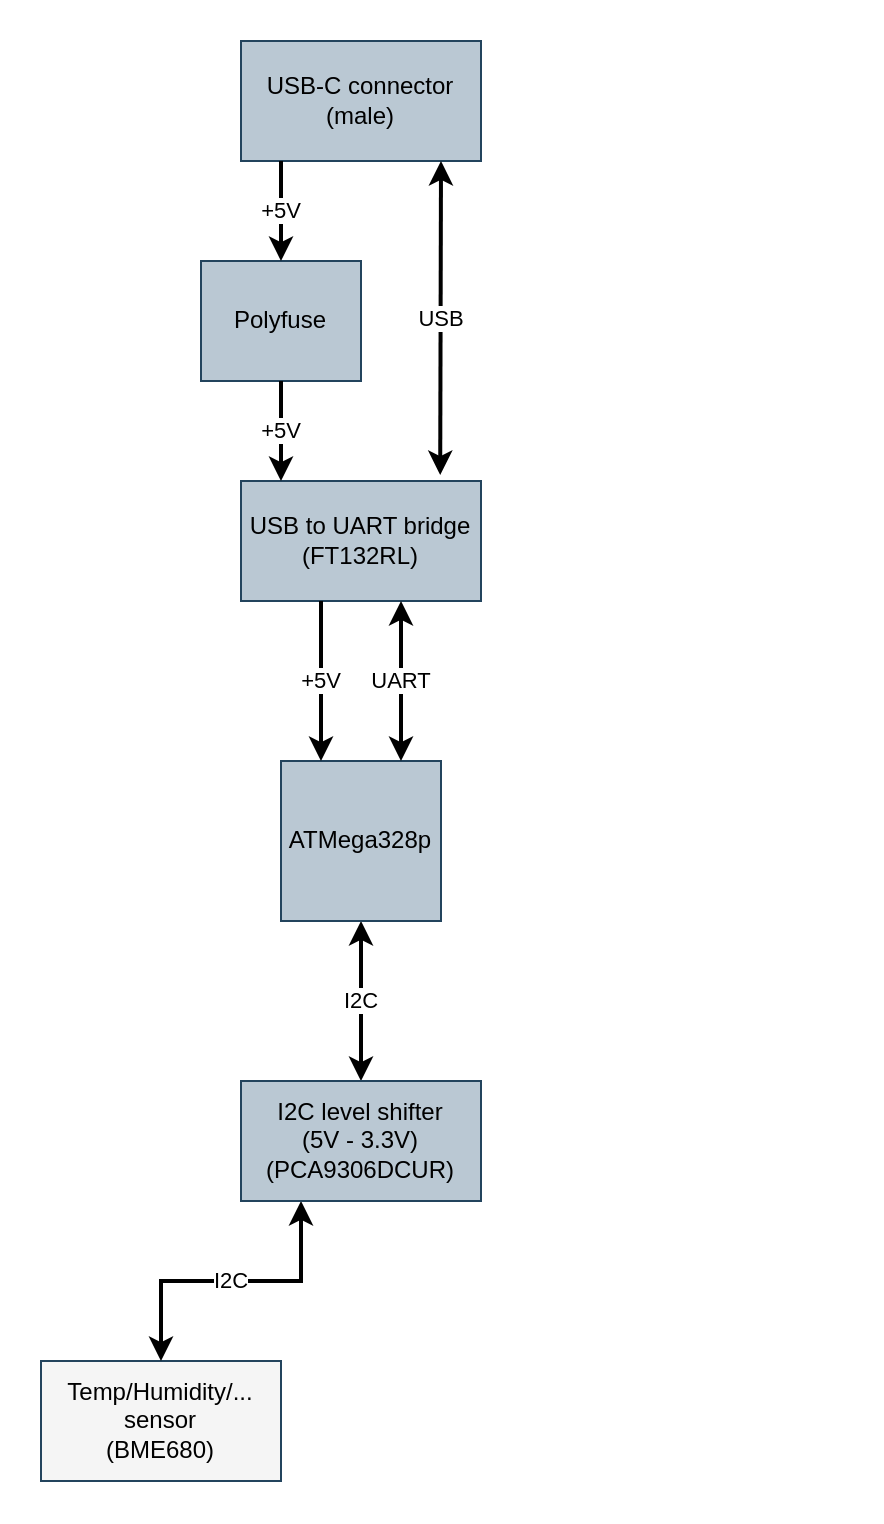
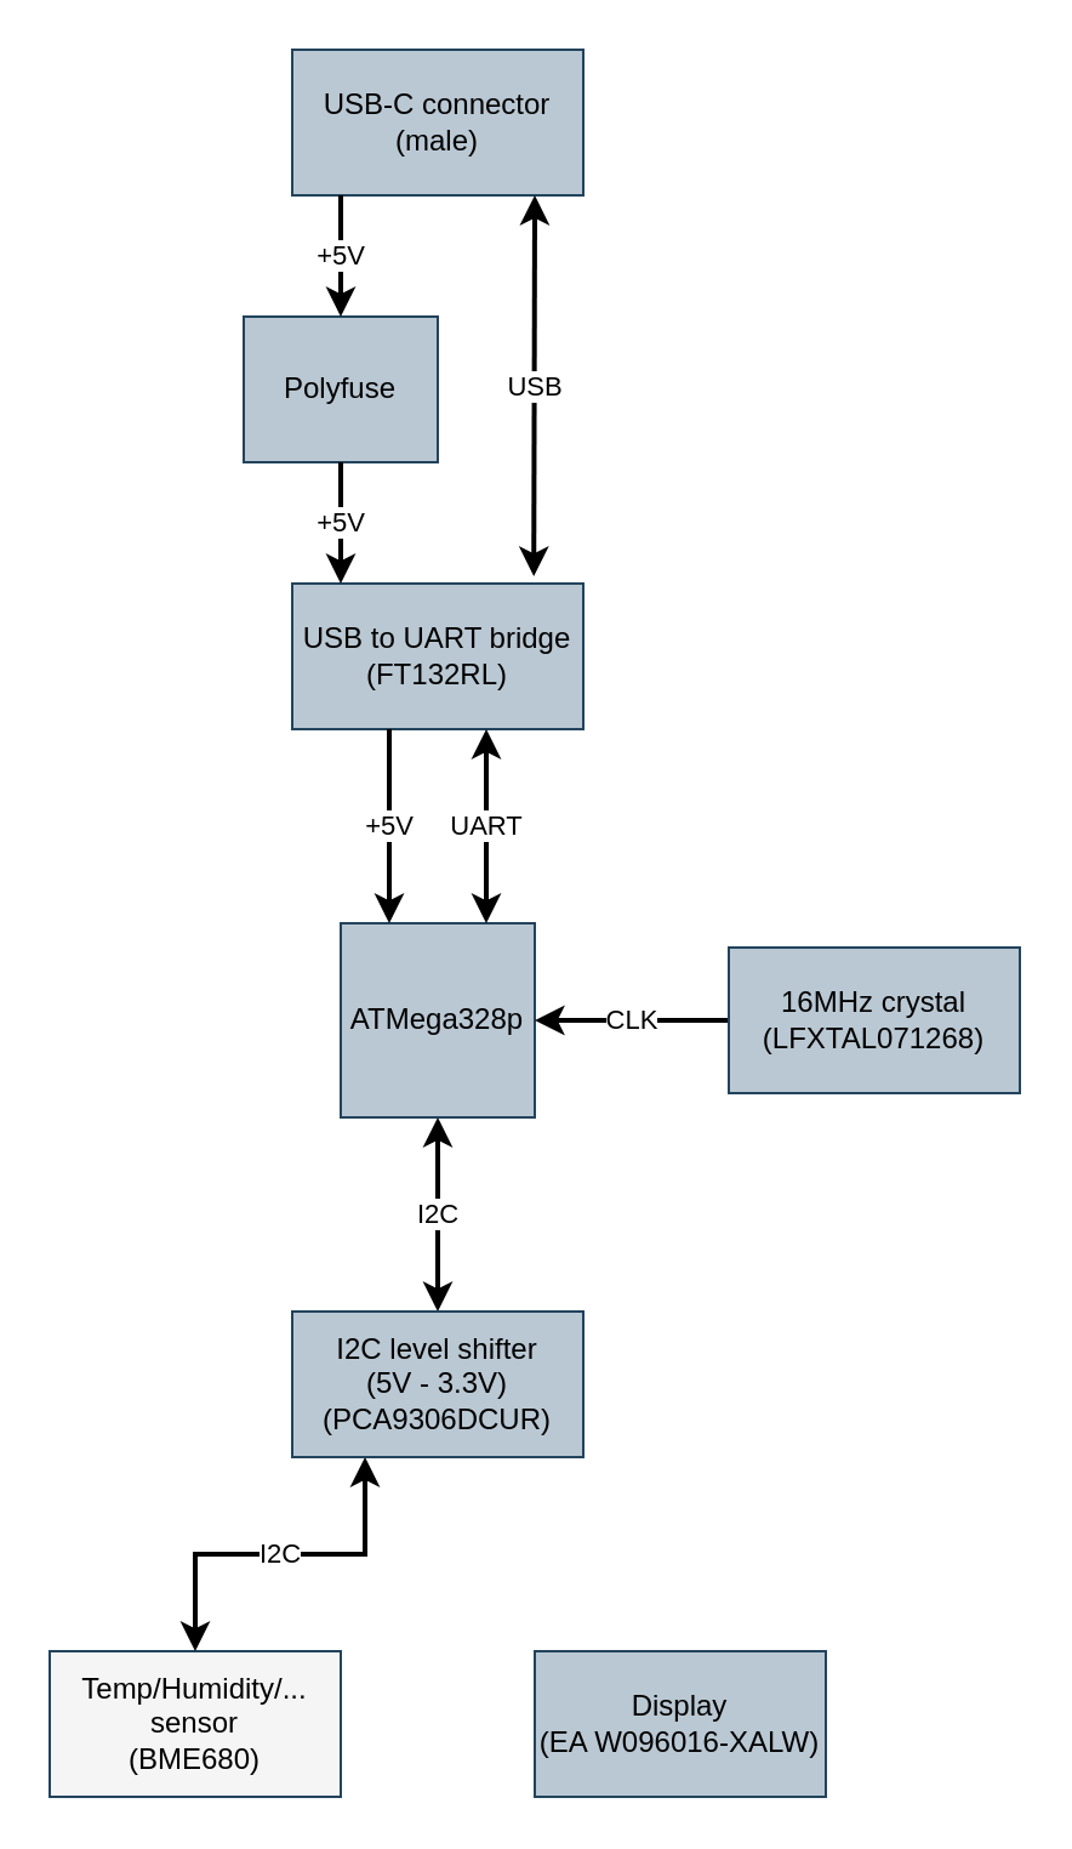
  <mxCell id="0" />
  <mxCell id="1" parent="0" />
  <mxCell id="2" value="I2C" style="edgeStyle=orthogonalEdgeStyle;rounded=0;orthogonalLoop=1;jettySize=auto;html=1;startArrow=classic;startFill=1;endArrow=classic;endFill=1;strokeWidth=2;" parent="1" source="3" target="17" edge="1"><mxGeometry relative="1" as="geometry" /></mxCell>
  <mxCell id="3" value="ATMega328p" style="whiteSpace=wrap;html=1;aspect=fixed;fillColor=#bac8d3;strokeColor=#23445d;" parent="1" vertex="1"><mxGeometry x="140" y="380" width="80" height="80" as="geometry" /></mxCell>
  <mxCell id="4" value="USB-C connector&lt;br&gt;(male)" style="rounded=0;whiteSpace=wrap;html=1;fillColor=#bac8d3;strokeColor=#23445d;" parent="1" vertex="1"><mxGeometry x="120" y="20" width="120" height="60" as="geometry" /></mxCell>
  <mxCell id="5" value="USB to UART bridge&lt;br&gt;(FT132RL)" style="rounded=0;whiteSpace=wrap;html=1;fillColor=#bac8d3;strokeColor=#23445d;" parent="1" vertex="1"><mxGeometry x="120" y="240" width="120" height="60" as="geometry" /></mxCell>
  <mxCell id="6" value="Polyfuse" style="rounded=0;whiteSpace=wrap;html=1;fillColor=#bac8d3;strokeColor=#23445d;" parent="1" vertex="1"><mxGeometry x="100" y="130" width="80" height="60" as="geometry" /></mxCell>
  <mxCell id="7" value="UART" style="endArrow=classic;html=1;rounded=0;entryX=0.75;entryY=0;entryDx=0;entryDy=0;startArrow=classic;startFill=1;strokeWidth=2;" parent="1" target="3" edge="1"><mxGeometry width="50" height="50" relative="1" as="geometry"><mxPoint x="200" y="300" as="sourcePoint" /><mxPoint x="230" y="370" as="targetPoint" /></mxGeometry></mxCell>
  <mxCell id="8" value="+5V" style="endArrow=classic;html=1;rounded=0;entryX=0.75;entryY=0;entryDx=0;entryDy=0;strokeWidth=2;" parent="1" edge="1"><mxGeometry width="50" height="50" relative="1" as="geometry"><mxPoint x="160" y="300" as="sourcePoint" /><mxPoint x="160" y="380" as="targetPoint" /></mxGeometry></mxCell>
  <mxCell id="9" value="+5V" style="endArrow=classic;html=1;rounded=0;strokeWidth=2;" parent="1" edge="1"><mxGeometry width="50" height="50" relative="1" as="geometry"><mxPoint x="140" y="80" as="sourcePoint" /><mxPoint x="140" y="130" as="targetPoint" /></mxGeometry></mxCell>
  <mxCell id="10" value="+5V" style="endArrow=classic;html=1;rounded=0;strokeWidth=2;" parent="1" edge="1"><mxGeometry width="50" height="50" relative="1" as="geometry"><mxPoint x="140" y="190" as="sourcePoint" /><mxPoint x="140" y="240" as="targetPoint" /></mxGeometry></mxCell>
  <mxCell id="11" value="USB" style="endArrow=classic;html=1;rounded=0;entryX=0.83;entryY=-0.05;entryDx=0;entryDy=0;entryPerimeter=0;startArrow=classic;startFill=1;strokeWidth=2;" parent="1" target="5" edge="1"><mxGeometry width="50" height="50" relative="1" as="geometry"><mxPoint x="220" y="80" as="sourcePoint" /><mxPoint x="220" y="160" as="targetPoint" /></mxGeometry></mxCell>
  <mxCell id="12" value="Temp/Humidity/... sensor&lt;br&gt;(BME680)" style="rounded=0;whiteSpace=wrap;html=1;fillColor=#f5f5f5;strokeColor=#23445d;" parent="1" vertex="1"><mxGeometry x="20" y="680" width="120" height="60" as="geometry" /></mxCell>
+ <mxCell id="13" value="CLK" style="edgeStyle=orthogonalEdgeStyle;rounded=0;orthogonalLoop=1;jettySize=auto;html=1;startArrow=none;startFill=0;endArrow=classic;endFill=1;strokeWidth=2;" parent="1" source="14" target="3" edge="1"><mxGeometry relative="1" as="geometry" /></mxCell>
+ <mxCell id="14" value="16MHz crystal&lt;br&gt;(LFXTAL071268)" style="rounded=0;whiteSpace=wrap;html=1;fillColor=#bac8d3;strokeColor=#23445d;" parent="1" vertex="1"><mxGeometry x="300" y="390" width="120" height="60" as="geometry" /></mxCell>
+ <mxCell id="15" value="Display&lt;br&gt;(EA W096016-XALW)" style="rounded=0;whiteSpace=wrap;html=1;fillColor=#bac8d3;strokeColor=#23445d;" parent="1" vertex="1"><mxGeometry x="220" y="680" width="120" height="60" as="geometry" /></mxCell>
  <mxCell id="16" value="I2C" style="edgeStyle=orthogonalEdgeStyle;rounded=0;orthogonalLoop=1;jettySize=auto;html=1;exitX=0.25;exitY=1;exitDx=0;exitDy=0;entryX=0.5;entryY=0;entryDx=0;entryDy=0;startArrow=classic;startFill=1;endArrow=classic;endFill=1;strokeWidth=2;" parent="1" source="17" target="12" edge="1"><mxGeometry relative="1" as="geometry" /></mxCell>
  <mxCell id="17" value="I2C level shifter&lt;br&gt;(5V - 3.3V)&lt;br&gt;(PCA9306DCUR)" style="rounded=0;whiteSpace=wrap;html=1;fillColor=#bac8d3;strokeColor=#23445d;" parent="1" vertex="1"><mxGeometry x="120" y="540" width="120" height="60" as="geometry" /></mxCell>
